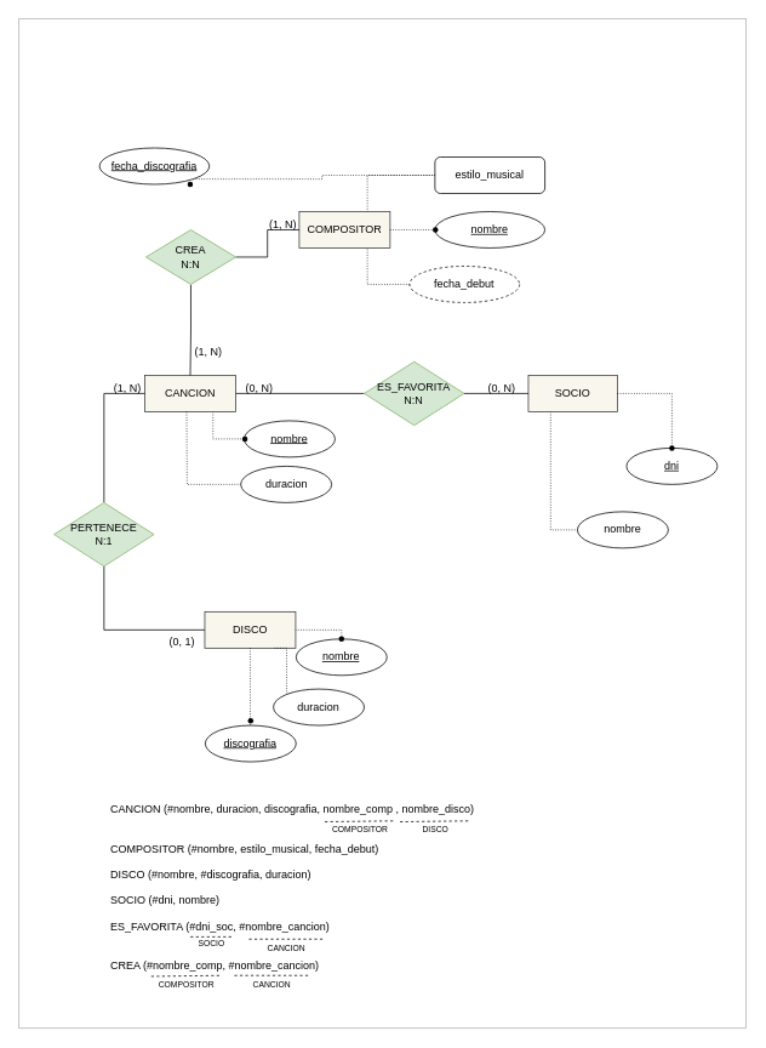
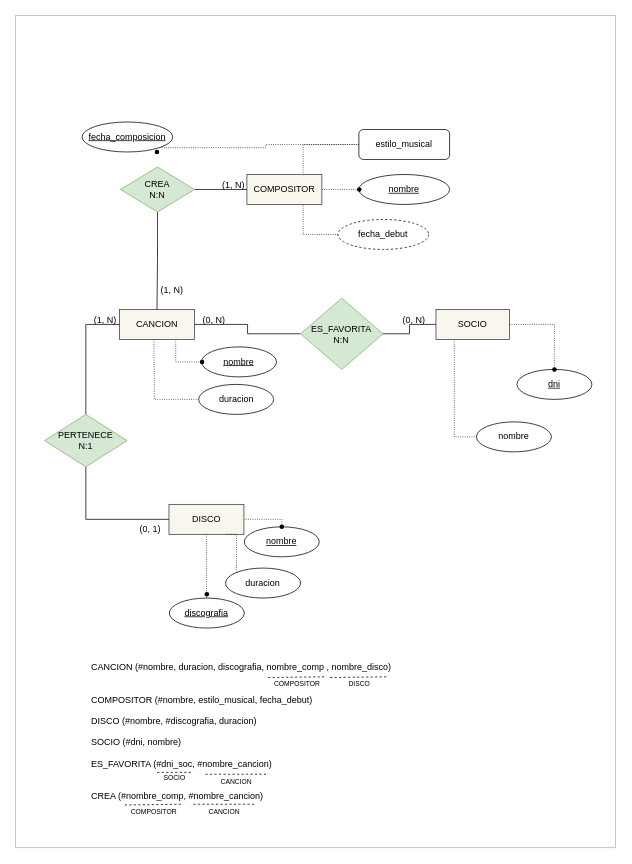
  <mxCell id="0" />
  <mxCell id="1" parent="0" />
  <mxCell id="2" value="&lt;div style=&quot;text-align: justify;&quot;&gt;&lt;span style=&quot;background-color: initial;&quot;&gt;CANCION (#nombre, duracion, discografia, nombre_comp , nombre_disco)&lt;/span&gt;&lt;/div&gt;&lt;div style=&quot;text-align: justify;&quot;&gt;&lt;span style=&quot;background-color: initial;&quot;&gt;&lt;br&gt;&lt;/span&gt;&lt;/div&gt;&lt;font style=&quot;&quot;&gt;&lt;div style=&quot;text-align: justify;&quot;&gt;&lt;span style=&quot;background-color: initial;&quot;&gt;&lt;br&gt;&lt;/span&gt;&lt;/div&gt;&lt;div style=&quot;text-align: justify;&quot;&gt;&lt;span style=&quot;background-color: initial;&quot;&gt;COMPOSITOR (#nombre, estilo_musical, fecha_debut&lt;/span&gt;&lt;span style=&quot;background-color: initial;&quot;&gt;)&lt;/span&gt;&lt;br&gt;&lt;/div&gt;&lt;div style=&quot;font-size: 12px; text-align: justify;&quot;&gt;&lt;br&gt;&lt;/div&gt;&lt;div style=&quot;font-size: 12px; text-align: justify;&quot;&gt;DISCO (#nombre, #discografia, duracion)&lt;/div&gt;&lt;div style=&quot;font-size: 12px; text-align: justify;&quot;&gt;&lt;br&gt;&lt;/div&gt;&lt;div style=&quot;font-size: 12px; text-align: justify;&quot;&gt;&lt;span style=&quot;background-color: initial;&quot;&gt;SOCIO (#dni, nombre)&lt;/span&gt;&lt;br&gt;&lt;/div&gt;&lt;div style=&quot;font-size: 12px; text-align: justify;&quot;&gt;&lt;span style=&quot;background-color: initial;&quot;&gt;&lt;br&gt;&lt;/span&gt;&lt;/div&gt;&lt;div style=&quot;font-size: 12px; text-align: justify;&quot;&gt;ES_FAVORITA (#dni_soc, #nombre_cancion)&lt;/div&gt;&lt;div style=&quot;font-size: 12px; text-align: justify;&quot;&gt;&lt;br&gt;&lt;/div&gt;&lt;div style=&quot;font-size: 12px; text-align: justify;&quot;&gt;&lt;br&gt;&lt;/div&gt;&lt;div style=&quot;font-size: 12px; text-align: justify;&quot;&gt;CREA (#nombre_comp, #nombre_cancion)&lt;/div&gt;&lt;div style=&quot;font-size: 12px; text-align: justify;&quot;&gt;&lt;br&gt;&lt;/div&gt;&lt;div style=&quot;font-size: 12px; text-align: justify;&quot;&gt;&lt;span style=&quot;background-color: initial;&quot;&gt;&lt;br&gt;&lt;/span&gt;&lt;/div&gt;&lt;div style=&quot;font-size: 12px; text-align: justify;&quot;&gt;&lt;span style=&quot;background-color: initial;&quot;&gt;&lt;br&gt;&lt;/span&gt;&lt;/div&gt;&lt;/font&gt;" style="text;html=1;align=center;verticalAlign=middle;resizable=1;points=[];autosize=1;strokeColor=none;fillColor=none;movable=1;rotatable=1;deletable=1;editable=1;locked=0;connectable=1;container=0;" parent="1" vertex="1"><mxGeometry x="111" y="877" width="420" height="240" as="geometry" /></mxCell>
  <mxCell id="3" value="" style="rounded=0;whiteSpace=wrap;html=1;fillColor=none;strokeColor=#B3B3B3;" parent="1" vertex="1"><mxGeometry x="20.37" y="20" width="800" height="1110" as="geometry" /></mxCell>
  <mxCell id="4" value="DISCO" style="whiteSpace=wrap;html=1;align=center;fillColor=#f9f7ed;strokeColor=#36393d;" parent="1" vertex="1"><mxGeometry x="224.87" y="672" width="100" height="40" as="geometry" /></mxCell>
  <mxCell id="5" style="edgeStyle=orthogonalEdgeStyle;rounded=0;orthogonalLoop=1;jettySize=auto;html=1;exitX=0.25;exitY=1;exitDx=0;exitDy=0;entryX=0;entryY=0.5;entryDx=0;entryDy=0;fontFamily=Helvetica;fontSize=14;fontColor=default;startSize=0;dashed=1;dashPattern=1 2;endArrow=none;endFill=0;" parent="1" source="6" target="17" edge="1"><mxGeometry relative="1" as="geometry" /></mxCell>
  <mxCell id="6" value="SOCIO" style="whiteSpace=wrap;html=1;align=center;fillColor=#f9f7ed;strokeColor=#36393d;" parent="1" vertex="1"><mxGeometry x="581" y="412" width="98" height="40" as="geometry" /></mxCell>
  <mxCell id="7" style="edgeStyle=orthogonalEdgeStyle;rounded=0;orthogonalLoop=1;jettySize=auto;html=1;exitX=1;exitY=0.5;exitDx=0;exitDy=0;entryX=0;entryY=0.5;entryDx=0;entryDy=0;endArrow=none;endFill=0;" parent="1" source="9" target="12" edge="1"><mxGeometry relative="1" as="geometry" /></mxCell>
  <mxCell id="8" style="edgeStyle=orthogonalEdgeStyle;rounded=0;orthogonalLoop=1;jettySize=auto;html=1;exitX=0.75;exitY=1;exitDx=0;exitDy=0;fontFamily=Helvetica;fontSize=14;fontColor=default;startSize=0;entryX=0;entryY=0.5;entryDx=0;entryDy=0;endArrow=none;endFill=0;dashed=1;dashPattern=1 2;" parent="1" source="9" target="35" edge="1"><mxGeometry relative="1" as="geometry"><mxPoint x="233.667" y="482" as="targetPoint" /></mxGeometry></mxCell>
  <mxCell id="9" value="CANCION" style="whiteSpace=wrap;html=1;align=center;fillColor=#f9f7ed;strokeColor=#36393d;" parent="1" vertex="1"><mxGeometry x="158.87" y="412" width="100" height="40" as="geometry" /></mxCell>
  <mxCell id="10" style="edgeStyle=orthogonalEdgeStyle;rounded=0;orthogonalLoop=1;jettySize=auto;html=1;exitX=0.5;exitY=0;exitDx=0;exitDy=0;entryX=0.5;entryY=0;entryDx=0;entryDy=0;" parent="1" edge="1"><mxGeometry relative="1" as="geometry"><mxPoint x="67" y="562" as="sourcePoint" /><mxPoint x="67" y="562" as="targetPoint" /></mxGeometry></mxCell>
  <mxCell id="11" style="edgeStyle=orthogonalEdgeStyle;rounded=0;orthogonalLoop=1;jettySize=auto;html=1;exitX=1;exitY=0.5;exitDx=0;exitDy=0;entryX=0;entryY=0.5;entryDx=0;entryDy=0;endArrow=none;endFill=0;" parent="1" source="12" target="6" edge="1"><mxGeometry relative="1" as="geometry" /></mxCell>
- <mxCell id="12" value="&lt;font style=&quot;font-size: 12px;&quot;&gt;&lt;font style=&quot;font-size: 12px;&quot;&gt;ES_FAVORITA&lt;/font&gt;&lt;br&gt;N:N&lt;/font&gt;" style="shape=rhombus;perimeter=rhombusPerimeter;whiteSpace=wrap;html=1;align=center;verticalAlign=middle;fillColor=#d5e8d4;strokeColor=#82b366;" parent="1" vertex="1"><mxGeometry x="400.37" y="397" width="110" height="70" as="geometry" /></mxCell>
+ <mxCell id="12" value="&lt;font style=&quot;font-size: 12px;&quot;&gt;&lt;font style=&quot;font-size: 12px;&quot;&gt;ES_FAVORITA&lt;/font&gt;&lt;br&gt;N:N&lt;/font&gt;" style="shape=rhombus;perimeter=rhombusPerimeter;whiteSpace=wrap;html=1;align=center;verticalAlign=middle;fillColor=#d5e8d4;strokeColor=#82b366;" parent="1" vertex="1"><mxGeometry x="400.37" y="397" width="110" height="95" as="geometry" /></mxCell>
  <mxCell id="13" style="rounded=0;orthogonalLoop=1;jettySize=auto;html=1;exitX=0;exitY=0.5;exitDx=0;exitDy=0;strokeColor=none;endArrow=none;endFill=0;shadow=1;" parent="1" edge="1"><mxGeometry relative="1" as="geometry"><mxPoint x="220.37" y="697" as="targetPoint" /><mxPoint x="200.37" y="682" as="sourcePoint" /></mxGeometry></mxCell>
  <mxCell id="14" value="(0, N)" style="text;strokeColor=none;fillColor=none;spacingLeft=4;spacingRight=4;overflow=hidden;rotatable=0;points=[[0,0.5],[1,0.5]];portConstraint=eastwest;fontSize=12;whiteSpace=wrap;html=1;" parent="1" vertex="1"><mxGeometry x="264" y="412" width="50" height="20" as="geometry" /></mxCell>
  <mxCell id="15" value="(0, N)" style="text;strokeColor=none;fillColor=none;spacingLeft=4;spacingRight=4;overflow=hidden;rotatable=0;points=[[0,0.5],[1,0.5]];portConstraint=eastwest;fontSize=12;whiteSpace=wrap;html=1;" parent="1" vertex="1"><mxGeometry x="531" y="412" width="50" height="30" as="geometry" /></mxCell>
  <mxCell id="16" style="edgeStyle=orthogonalEdgeStyle;rounded=0;orthogonalLoop=1;jettySize=auto;html=1;exitX=0;exitY=0.5;exitDx=0;exitDy=0;entryX=1;entryY=0.5;entryDx=0;entryDy=0;endArrow=none;endFill=0;startArrow=none;startFill=0;strokeColor=none;" parent="1" edge="1"><mxGeometry relative="1" as="geometry"><mxPoint x="91" y="447" as="sourcePoint" /><mxPoint x="141" y="447" as="targetPoint" /></mxGeometry></mxCell>
  <mxCell id="17" value="nombre" style="ellipse;whiteSpace=wrap;html=1;align=center;" parent="1" vertex="1"><mxGeometry x="635" y="562" width="100" height="40" as="geometry" /></mxCell>
  <mxCell id="18" value="dni" style="ellipse;whiteSpace=wrap;html=1;align=center;fontStyle=4;" parent="1" vertex="1"><mxGeometry x="689" y="492" width="100" height="40" as="geometry" /></mxCell>
  <mxCell id="19" value="" style="shape=waypoint;sketch=0;fillStyle=solid;size=6;pointerEvents=1;points=[];fillColor=none;resizable=0;rotatable=0;perimeter=centerPerimeter;snapToPoint=1;" parent="1" vertex="1"><mxGeometry x="729" y="482" width="20" height="20" as="geometry" /></mxCell>
  <mxCell id="20" style="edgeStyle=orthogonalEdgeStyle;rounded=0;orthogonalLoop=1;jettySize=auto;html=1;exitX=0;exitY=0.5;exitDx=0;exitDy=0;entryX=0.5;entryY=1;entryDx=0;entryDy=0;dashed=1;dashPattern=1 2;endArrow=none;endFill=0;" parent="1" source="21" edge="1"><mxGeometry relative="1" as="geometry"><mxPoint x="204.87" y="452" as="targetPoint" /></mxGeometry></mxCell>
  <mxCell id="21" value="duracion" style="ellipse;whiteSpace=wrap;html=1;align=center;" parent="1" vertex="1"><mxGeometry x="264.5" y="512" width="100" height="40" as="geometry" /></mxCell>
  <mxCell id="22" style="edgeStyle=orthogonalEdgeStyle;rounded=0;orthogonalLoop=1;jettySize=auto;html=1;exitX=0.5;exitY=0;exitDx=0;exitDy=0;endArrow=none;endFill=0;entryX=0;entryY=0.5;entryDx=0;entryDy=0;" parent="1" source="24" target="9" edge="1"><mxGeometry relative="1" as="geometry"><mxPoint x="624" y="392" as="targetPoint" /></mxGeometry></mxCell>
  <mxCell id="23" style="edgeStyle=orthogonalEdgeStyle;rounded=0;orthogonalLoop=1;jettySize=auto;html=1;exitX=0.5;exitY=1;exitDx=0;exitDy=0;entryX=0;entryY=0.5;entryDx=0;entryDy=0;endArrow=none;endFill=0;" parent="1" source="24" target="4" edge="1"><mxGeometry relative="1" as="geometry" /></mxCell>
  <mxCell id="24" value="PERTENECE&lt;br&gt;N:1" style="rhombus;whiteSpace=wrap;html=1;fillColor=#d5e8d4;strokeColor=#82b366;" parent="1" vertex="1"><mxGeometry x="59" y="552" width="110" height="70" as="geometry" /></mxCell>
  <mxCell id="25" style="edgeStyle=orthogonalEdgeStyle;rounded=0;orthogonalLoop=1;jettySize=auto;html=1;exitDx=0;exitDy=0;entryX=0.5;entryY=0;entryDx=0;entryDy=0;endArrow=none;endFill=0;dashed=1;dashPattern=1 2;" parent="1" edge="1"><mxGeometry relative="1" as="geometry"><mxPoint x="179.87" y="742" as="sourcePoint" /><mxPoint x="179.87" y="742" as="targetPoint" /></mxGeometry></mxCell>
  <mxCell id="26" style="edgeStyle=orthogonalEdgeStyle;rounded=0;orthogonalLoop=1;jettySize=auto;html=1;exitX=0;exitY=0;exitDx=0;exitDy=0;entryX=0.75;entryY=1;entryDx=0;entryDy=0;dashed=1;dashPattern=1 2;endArrow=none;endFill=0;" parent="1" source="27" target="4" edge="1"><mxGeometry relative="1" as="geometry"><Array as="points"><mxPoint x="314.87" y="712" /></Array></mxGeometry></mxCell>
  <mxCell id="27" value="duracion" style="ellipse;whiteSpace=wrap;html=1;align=center;" parent="1" vertex="1"><mxGeometry x="300.37" y="757" width="100" height="40" as="geometry" /></mxCell>
  <mxCell id="28" style="edgeStyle=orthogonalEdgeStyle;rounded=0;orthogonalLoop=1;jettySize=auto;html=1;exitX=0.5;exitY=0;exitDx=0;exitDy=0;entryX=0.5;entryY=1;entryDx=0;entryDy=0;dashed=1;dashPattern=1 2;endArrow=none;endFill=0;" parent="1" source="29" target="4" edge="1"><mxGeometry relative="1" as="geometry"><Array as="points"><mxPoint x="274.87" y="712" /></Array></mxGeometry></mxCell>
  <mxCell id="29" value="discografia" style="ellipse;whiteSpace=wrap;html=1;align=center;fontStyle=4" parent="1" vertex="1"><mxGeometry x="225.37" y="797" width="100" height="40" as="geometry" /></mxCell>
  <mxCell id="30" style="edgeStyle=orthogonalEdgeStyle;rounded=0;orthogonalLoop=1;jettySize=auto;html=1;exitDx=0;exitDy=0;entryX=1;entryY=0.5;entryDx=0;entryDy=0;dashed=1;dashPattern=1 2;endArrow=none;endFill=0;" parent="1" source="34" target="4" edge="1"><mxGeometry relative="1" as="geometry"><Array as="points"><mxPoint x="374.87" y="692" /></Array></mxGeometry></mxCell>
  <mxCell id="31" value="nombre" style="ellipse;whiteSpace=wrap;html=1;align=center;fontStyle=4" parent="1" vertex="1"><mxGeometry x="325.37" y="702" width="100" height="40" as="geometry" /></mxCell>
  <mxCell id="32" value="(0, 1)" style="text;strokeColor=none;fillColor=none;spacingLeft=4;spacingRight=4;overflow=hidden;rotatable=0;points=[[0,0.5],[1,0.5]];portConstraint=eastwest;fontSize=12;whiteSpace=wrap;html=1;" parent="1" vertex="1"><mxGeometry x="179.87" y="692" width="50" height="30" as="geometry" /></mxCell>
  <mxCell id="33" value="" style="edgeStyle=orthogonalEdgeStyle;rounded=0;orthogonalLoop=1;jettySize=auto;html=1;exitX=0.5;exitY=0;exitDx=0;exitDy=0;entryDx=0;entryDy=0;dashed=1;dashPattern=1 2;endArrow=none;endFill=0;" parent="1" source="31" target="34" edge="1"><mxGeometry relative="1" as="geometry"><mxPoint x="375.37" y="702" as="sourcePoint" /><mxPoint x="330.37" y="652" as="targetPoint" /></mxGeometry></mxCell>
  <mxCell id="34" value="" style="shape=waypoint;sketch=0;fillStyle=solid;size=6;pointerEvents=1;points=[];fillColor=none;resizable=0;rotatable=0;perimeter=centerPerimeter;snapToPoint=1;" parent="1" vertex="1"><mxGeometry x="365.37" y="692" width="20" height="20" as="geometry" /></mxCell>
  <mxCell id="35" value="nombre" style="ellipse;whiteSpace=wrap;html=1;align=center;fontStyle=4;" parent="1" vertex="1"><mxGeometry x="268.25" y="462" width="100" height="40" as="geometry" /></mxCell>
  <mxCell id="36" value="(1, N)" style="text;strokeColor=none;fillColor=none;spacingLeft=4;spacingRight=4;overflow=hidden;rotatable=0;points=[[0,0.5],[1,0.5]];portConstraint=eastwest;fontSize=12;whiteSpace=wrap;html=1;" parent="1" vertex="1"><mxGeometry x="119" y="412" width="50" height="20" as="geometry" /></mxCell>
  <mxCell id="37" value="nombre" style="ellipse;whiteSpace=wrap;html=1;align=center;fontStyle=4" parent="1" vertex="1"><mxGeometry x="478.21" y="232" width="121" height="40" as="geometry" /></mxCell>
  <mxCell id="38" value="" style="shape=waypoint;sketch=0;fillStyle=solid;size=6;pointerEvents=1;points=[];fillColor=none;resizable=0;rotatable=0;perimeter=centerPerimeter;snapToPoint=1;" parent="1" vertex="1"><mxGeometry x="468.71" y="242" width="20" height="20" as="geometry" /></mxCell>
  <mxCell id="39" value="COMPOSITOR" style="whiteSpace=wrap;html=1;align=center;fillColor=#f9f7ed;strokeColor=#36393d;" parent="1" vertex="1"><mxGeometry x="328.84" y="232" width="100" height="40" as="geometry" /></mxCell>
  <mxCell id="40" style="edgeStyle=orthogonalEdgeStyle;rounded=0;orthogonalLoop=1;jettySize=auto;html=1;exitX=1;exitY=0.5;exitDx=0;exitDy=0;entryX=0.617;entryY=0.85;entryDx=0;entryDy=0;entryPerimeter=0;fontFamily=Helvetica;fontSize=14;fontColor=default;startSize=0;dashed=1;dashPattern=1 2;endArrow=none;endFill=0;" parent="1" source="39" target="38" edge="1"><mxGeometry relative="1" as="geometry" /></mxCell>
  <mxCell id="41" style="edgeStyle=orthogonalEdgeStyle;rounded=0;orthogonalLoop=1;jettySize=auto;html=1;exitX=0;exitY=0.5;exitDx=0;exitDy=0;entryX=0.75;entryY=0;entryDx=0;entryDy=0;fontFamily=Helvetica;fontSize=14;fontColor=default;startSize=0;dashed=1;dashPattern=1 2;endArrow=none;endFill=0;" parent="1" source="42" target="39" edge="1"><mxGeometry relative="1" as="geometry"><mxPoint x="439.21" y="192" as="sourcePoint" /></mxGeometry></mxCell>
  <mxCell id="42" value="estilo_musical" style="whiteSpace=wrap;html=1;align=center;rounded=1;" parent="1" vertex="1"><mxGeometry x="478.21" y="172" width="121" height="40" as="geometry" /></mxCell>
  <mxCell id="43" style="edgeStyle=orthogonalEdgeStyle;rounded=0;orthogonalLoop=1;jettySize=auto;html=1;exitX=0;exitY=0.5;exitDx=0;exitDy=0;entryX=0.75;entryY=1;entryDx=0;entryDy=0;fontFamily=Helvetica;fontSize=14;fontColor=default;startSize=0;dashed=1;dashPattern=1 2;endArrow=none;endFill=0;" parent="1" source="44" target="39" edge="1"><mxGeometry relative="1" as="geometry"><mxPoint x="439.21" y="312" as="sourcePoint" /></mxGeometry></mxCell>
  <mxCell id="44" value="fecha_debut" style="ellipse;whiteSpace=wrap;html=1;align=center;dashed=1;" parent="1" vertex="1"><mxGeometry x="450.28" y="292" width="121" height="40" as="geometry" /></mxCell>
  <mxCell id="45" style="edgeStyle=orthogonalEdgeStyle;rounded=0;orthogonalLoop=1;jettySize=auto;html=1;exitX=1;exitY=0.5;exitDx=0;exitDy=0;fontFamily=Helvetica;fontSize=14;fontColor=default;startSize=0;endArrow=none;endFill=0;" parent="1" source="47" target="39" edge="1"><mxGeometry relative="1" as="geometry" /></mxCell>
  <mxCell id="46" style="edgeStyle=orthogonalEdgeStyle;rounded=0;orthogonalLoop=1;jettySize=auto;html=1;exitX=0.5;exitY=1;exitDx=0;exitDy=0;fontFamily=Helvetica;fontSize=14;fontColor=default;startSize=0;endArrow=none;endFill=0;" parent="1" source="47" target="9" edge="1"><mxGeometry relative="1" as="geometry" /></mxCell>
- <mxCell id="47" value="CREA&lt;br&gt;N:N" style="shape=rhombus;perimeter=rhombusPerimeter;whiteSpace=wrap;html=1;align=center;fillColor=#d5e8d4;strokeColor=#82b366;" parent="1" vertex="1"><mxGeometry x="160.13" y="252" width="98.87" height="60" as="geometry" /></mxCell>
+ <mxCell id="47" value="CREA&lt;br&gt;N:N" style="shape=rhombus;perimeter=rhombusPerimeter;whiteSpace=wrap;html=1;align=center;fillColor=#d5e8d4;strokeColor=#82b366;" parent="1" vertex="1"><mxGeometry x="160.13" y="222" width="98.87" height="60" as="geometry" /></mxCell>
  <mxCell id="48" value="" style="shape=waypoint;sketch=0;fillStyle=solid;size=6;pointerEvents=1;points=[];fillColor=none;resizable=0;rotatable=0;perimeter=centerPerimeter;snapToPoint=1;" parent="1" vertex="1"><mxGeometry x="259" y="472" width="20" height="20" as="geometry" /></mxCell>
  <mxCell id="49" style="edgeStyle=orthogonalEdgeStyle;rounded=0;orthogonalLoop=1;jettySize=auto;html=1;exitX=1;exitY=0.5;exitDx=0;exitDy=0;entryX=0.692;entryY=1.017;entryDx=0;entryDy=0;entryPerimeter=0;fontFamily=Helvetica;fontSize=14;fontColor=default;startSize=0;dashed=1;dashPattern=1 2;endArrow=none;endFill=0;" parent="1" source="6" target="19" edge="1"><mxGeometry relative="1" as="geometry" /></mxCell>
  <mxCell id="50" value="(1, N)" style="text;strokeColor=none;fillColor=none;spacingLeft=4;spacingRight=4;overflow=hidden;rotatable=0;points=[[0,0.5],[1,0.5]];portConstraint=eastwest;fontSize=12;whiteSpace=wrap;html=1;" parent="1" vertex="1"><mxGeometry x="289.5" y="232" width="50" height="30" as="geometry" /></mxCell>
  <mxCell id="51" value="(1, N)" style="text;strokeColor=none;fillColor=none;spacingLeft=4;spacingRight=4;overflow=hidden;rotatable=0;points=[[0,0.5],[1,0.5]];portConstraint=eastwest;fontSize=12;whiteSpace=wrap;html=1;" parent="1" vertex="1"><mxGeometry x="207.75" y="372" width="50" height="30" as="geometry" /></mxCell>
  <mxCell id="52" value="" style="shape=waypoint;sketch=0;fillStyle=solid;size=6;pointerEvents=1;points=[];fillColor=none;resizable=0;rotatable=0;perimeter=centerPerimeter;snapToPoint=1;" parent="1" vertex="1"><mxGeometry x="265.37" y="782" width="20" height="20" as="geometry" /></mxCell>
  <mxCell id="53" style="edgeStyle=orthogonalEdgeStyle;rounded=0;orthogonalLoop=1;jettySize=auto;html=1;exitX=1;exitY=1;exitDx=0;exitDy=0;fontFamily=Helvetica;fontSize=14;fontColor=default;startSize=0;endArrow=none;endFill=0;dashed=1;dashPattern=1 2;" parent="1" source="54" target="42" edge="1"><mxGeometry relative="1" as="geometry" /></mxCell>
- <mxCell id="54" value="fecha_discografia" style="ellipse;whiteSpace=wrap;html=1;align=center;fontStyle=4" parent="1" vertex="1"><mxGeometry x="109" y="162" width="121" height="40" as="geometry" /></mxCell>
+ <mxCell id="54" value="fecha_composicion" style="ellipse;whiteSpace=wrap;html=1;align=center;fontStyle=4" parent="1" vertex="1"><mxGeometry x="109" y="162" width="121" height="40" as="geometry" /></mxCell>
  <mxCell id="55" value="" style="shape=waypoint;sketch=0;fillStyle=solid;size=6;pointerEvents=1;points=[];fillColor=none;resizable=0;rotatable=0;perimeter=centerPerimeter;snapToPoint=1;" parent="1" vertex="1"><mxGeometry x="198.87" y="192" width="20" height="20" as="geometry" /></mxCell>
  <mxCell id="56" value="COMPOSITOR" style="text;html=1;strokeColor=none;fillColor=none;align=center;verticalAlign=middle;whiteSpace=wrap;rounded=0;fontSize=9;movable=1;resizable=1;rotatable=1;deletable=1;editable=1;locked=0;connectable=1;container=0;" parent="1" vertex="1"><mxGeometry x="355" y="902" width="82" height="20" as="geometry" /></mxCell>
  <mxCell id="57" value="DISCO" style="text;html=1;strokeColor=none;fillColor=none;align=center;verticalAlign=middle;whiteSpace=wrap;rounded=0;fontSize=9;container=0;" parent="1" vertex="1"><mxGeometry x="437.71" y="902" width="82" height="20" as="geometry" /></mxCell>
  <mxCell id="58" value="COMPOSITOR" style="text;html=1;strokeColor=none;fillColor=none;align=center;verticalAlign=middle;whiteSpace=wrap;rounded=0;fontSize=9;container=0;" parent="1" vertex="1"><mxGeometry x="163.87" y="1072" width="82" height="20" as="geometry" /></mxCell>
  <mxCell id="59" value="CANCION" style="text;html=1;strokeColor=none;fillColor=none;align=center;verticalAlign=middle;whiteSpace=wrap;rounded=0;fontSize=9;container=0;" parent="1" vertex="1"><mxGeometry x="257.5" y="1072" width="82" height="20" as="geometry" /></mxCell>
  <mxCell id="60" value="CANCION" style="text;html=1;strokeColor=none;fillColor=none;align=center;verticalAlign=middle;whiteSpace=wrap;rounded=0;fontSize=9;container=0;" parent="1" vertex="1"><mxGeometry x="273.5" y="1032" width="82" height="20" as="geometry" /></mxCell>
  <mxCell id="61" value="" style="endArrow=none;dashed=1;html=1;rounded=0;exitX=0.056;exitY=0.071;exitDx=0;exitDy=0;exitPerimeter=0;entryX=1;entryY=0;entryDx=0;entryDy=0;movable=1;resizable=1;rotatable=1;deletable=1;editable=1;locked=0;connectable=1;" parent="1" edge="1"><mxGeometry width="50" height="50" relative="1" as="geometry"><mxPoint x="357.05" y="903" as="sourcePoint" /><mxPoint x="434.95" y="902" as="targetPoint" /></mxGeometry></mxCell>
  <mxCell id="62" value="" style="endArrow=none;dashed=1;html=1;rounded=0;exitX=0.056;exitY=0.071;exitDx=0;exitDy=0;exitPerimeter=0;entryX=1;entryY=0;entryDx=0;entryDy=0;" parent="1" edge="1"><mxGeometry width="50" height="50" relative="1" as="geometry"><mxPoint x="439.76" y="903" as="sourcePoint" /><mxPoint x="517.66" y="902" as="targetPoint" /></mxGeometry></mxCell>
  <mxCell id="63" value="" style="endArrow=none;dashed=1;html=1;rounded=0;exitX=0.056;exitY=0.071;exitDx=0;exitDy=0;exitPerimeter=0;entryX=1;entryY=0;entryDx=0;entryDy=0;" parent="1" edge="1"><mxGeometry width="50" height="50" relative="1" as="geometry"><mxPoint x="165.92" y="1073" as="sourcePoint" /><mxPoint x="243.82" y="1072" as="targetPoint" /></mxGeometry></mxCell>
  <mxCell id="64" value="" style="endArrow=none;dashed=1;html=1;rounded=0;exitX=0;exitY=0;exitDx=0;exitDy=0;entryX=1;entryY=0;entryDx=0;entryDy=0;" parent="1" source="59" target="59" edge="1"><mxGeometry width="50" height="50" relative="1" as="geometry"><mxPoint x="259.55" y="1072" as="sourcePoint" /><mxPoint x="337.45" y="1071" as="targetPoint" /></mxGeometry></mxCell>
  <mxCell id="65" value="" style="endArrow=none;dashed=1;html=1;rounded=0;exitX=0;exitY=0;exitDx=0;exitDy=0;entryX=1;entryY=0;entryDx=0;entryDy=0;" parent="1" source="60" target="60" edge="1"><mxGeometry width="50" height="50" relative="1" as="geometry"><mxPoint x="270.3" y="1033" as="sourcePoint" /><mxPoint x="348.2" y="1032" as="targetPoint" /><Array as="points"><mxPoint x="314" y="1032" /></Array></mxGeometry></mxCell>
  <mxCell id="66" value="" style="endArrow=none;dashed=1;html=1;rounded=0;exitX=0;exitY=0.25;exitDx=0;exitDy=0;entryX=1;entryY=0.25;entryDx=0;entryDy=0;" parent="1" source="67" target="67" edge="1"><mxGeometry width="50" height="50" relative="1" as="geometry"><mxPoint x="210.673" y="1033" as="sourcePoint" /><mxPoint x="263.997" y="1032" as="targetPoint" /></mxGeometry></mxCell>
  <mxCell id="67" value="SOCIO" style="text;html=1;strokeColor=none;fillColor=none;align=center;verticalAlign=middle;whiteSpace=wrap;rounded=0;fontSize=9;container=0;" parent="1" vertex="1"><mxGeometry x="209.13" y="1022" width="47.25" height="30" as="geometry" /></mxCell>
